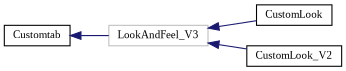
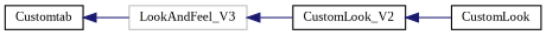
  digraph {
    fontname="Liberation Serif"
    rankdir=LR
    node [color=black fillcolor=white fontname="Liberation Serif" fontsize=10 shape=record style=filled]
    edge [color=midnightblue dir=back fontname="Liberation Serif" fontsize=10 labelfontname=Helvetica labelfontsize=10 style=solid]
    n1 [color=grey75 height=0.2 label=LookAndFeel_V3 width=0.4]
    n2 [height=0.2 label=CustomLook width=0.4]
    n3 [height=0.2 label=CustomLook_V2 width=0.4]
    n4 [height=0.2 label=Customtab width=0.4]
-   n1 -> n2
+   n3 -> n2
    n1 -> n3
    n4 -> n1
  }
